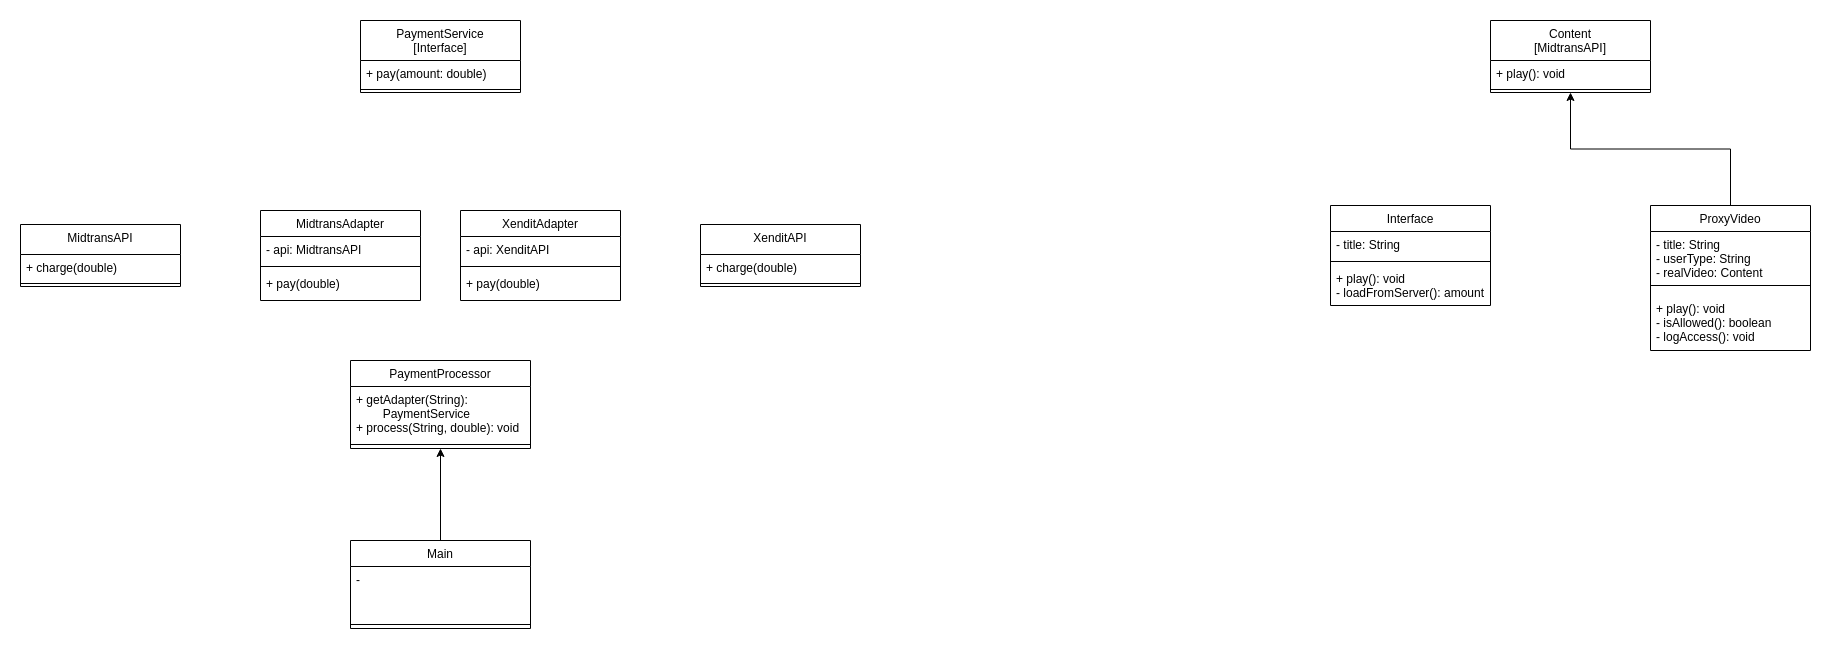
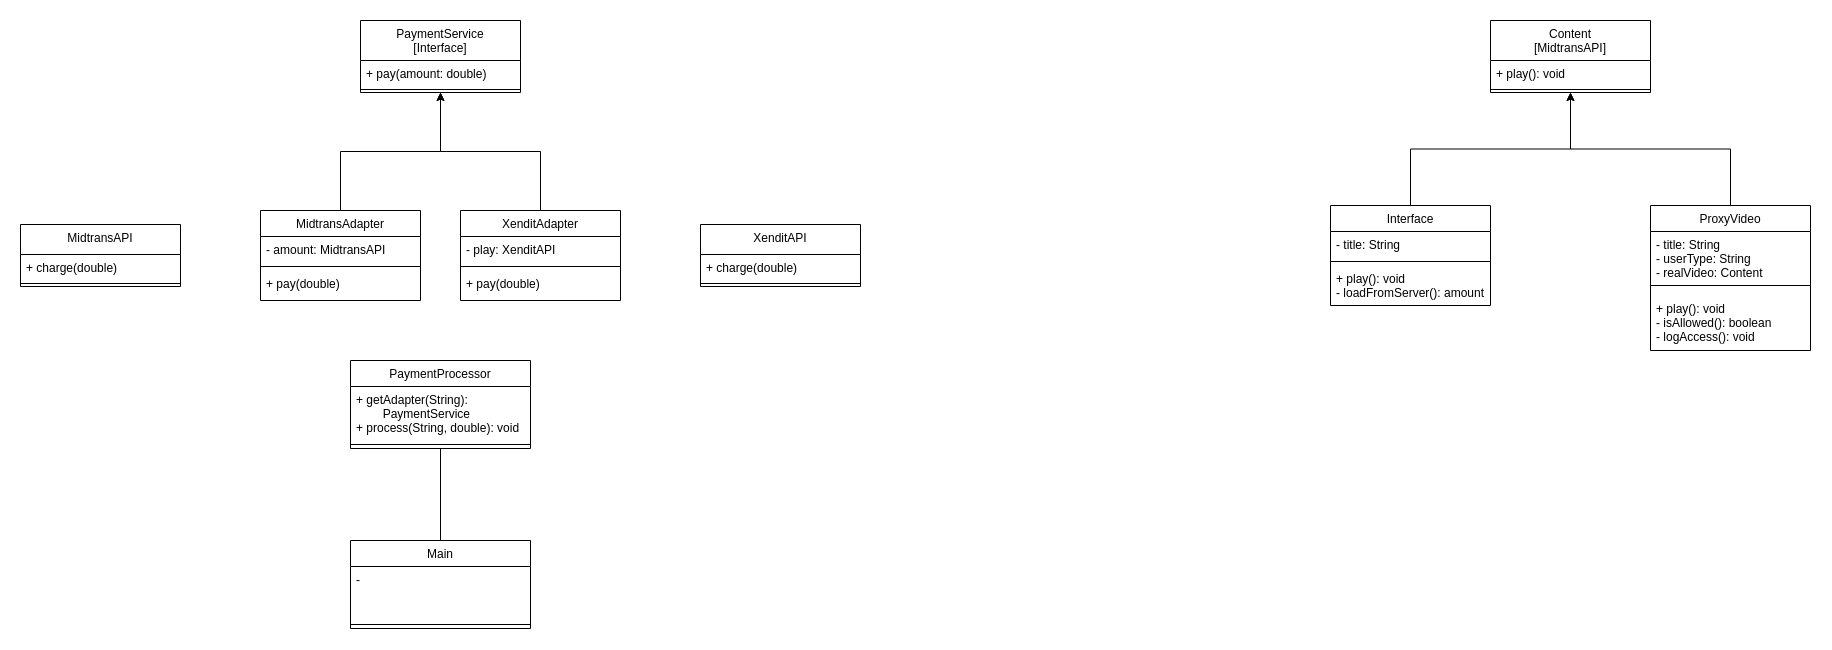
  <mxCell id="0" />
  <mxCell id="1" parent="0" />
  <mxCell id="2" value="PaymentService&#10;[Interface]" style="swimlane;fontStyle=0;align=center;verticalAlign=top;childLayout=stackLayout;horizontal=1;startSize=40;horizontalStack=0;resizeParent=1;resizeLast=0;collapsible=1;marginBottom=0;rounded=0;shadow=0;strokeWidth=1;" parent="1" vertex="1"><mxGeometry x="360" y="20" width="160" height="72" as="geometry"><mxRectangle x="550" y="140" width="160" height="26" as="alternateBounds" /></mxGeometry></mxCell>
  <mxCell id="3" value="+ pay(amount: double)" style="text;align=left;verticalAlign=top;spacingLeft=4;spacingRight=4;overflow=hidden;rotatable=0;points=[[0,0.5],[1,0.5]];portConstraint=eastwest;" parent="2" vertex="1"><mxGeometry y="40" width="160" height="26" as="geometry" /></mxCell>
  <mxCell id="4" value="" style="line;html=1;strokeWidth=1;align=left;verticalAlign=middle;spacingTop=-1;spacingLeft=3;spacingRight=3;rotatable=0;labelPosition=right;points=[];portConstraint=eastwest;" parent="2" vertex="1"><mxGeometry y="66" width="160" height="6" as="geometry" /></mxCell>
+ <mxCell id="5" style="edgeStyle=orthogonalEdgeStyle;rounded=0;orthogonalLoop=1;jettySize=auto;html=1;entryX=0.5;entryY=1;entryDx=0;entryDy=0;" edge="1" parent="1" source="6" target="2"><mxGeometry relative="1" as="geometry" /></mxCell>
  <mxCell id="6" value="MidtransAdapter" style="swimlane;fontStyle=0;align=center;verticalAlign=top;childLayout=stackLayout;horizontal=1;startSize=26;horizontalStack=0;resizeParent=1;resizeLast=0;collapsible=1;marginBottom=0;rounded=0;shadow=0;strokeWidth=1;" vertex="1" parent="1"><mxGeometry x="260" y="210" width="160" height="90" as="geometry"><mxRectangle x="230" y="140" width="160" height="26" as="alternateBounds" /></mxGeometry></mxCell>
- <mxCell id="7" value="- api: MidtransAPI" style="text;align=left;verticalAlign=top;spacingLeft=4;spacingRight=4;overflow=hidden;rotatable=0;points=[[0,0.5],[1,0.5]];portConstraint=eastwest;" vertex="1" parent="6"><mxGeometry y="26" width="160" height="26" as="geometry" /></mxCell>
+ <mxCell id="7" value="- amount: MidtransAPI" style="text;align=left;verticalAlign=top;spacingLeft=4;spacingRight=4;overflow=hidden;rotatable=0;points=[[0,0.5],[1,0.5]];portConstraint=eastwest;" vertex="1" parent="6"><mxGeometry y="26" width="160" height="26" as="geometry" /></mxCell>
  <mxCell id="8" value="" style="line;html=1;strokeWidth=1;align=left;verticalAlign=middle;spacingTop=-1;spacingLeft=3;spacingRight=3;rotatable=0;labelPosition=right;points=[];portConstraint=eastwest;" vertex="1" parent="6"><mxGeometry y="52" width="160" height="8" as="geometry" /></mxCell>
  <mxCell id="9" value="+ pay(double)" style="text;align=left;verticalAlign=top;spacingLeft=4;spacingRight=4;overflow=hidden;rotatable=0;points=[[0,0.5],[1,0.5]];portConstraint=eastwest;" vertex="1" parent="6"><mxGeometry y="60" width="160" height="26" as="geometry" /></mxCell>
+ <mxCell id="10" style="edgeStyle=orthogonalEdgeStyle;rounded=0;orthogonalLoop=1;jettySize=auto;html=1;entryX=0.5;entryY=1;entryDx=0;entryDy=0;" edge="1" parent="1" source="11" target="2"><mxGeometry relative="1" as="geometry" /></mxCell>
  <mxCell id="11" value="XenditAdapter" style="swimlane;fontStyle=0;align=center;verticalAlign=top;childLayout=stackLayout;horizontal=1;startSize=26;horizontalStack=0;resizeParent=1;resizeLast=0;collapsible=1;marginBottom=0;rounded=0;shadow=0;strokeWidth=1;" vertex="1" parent="1"><mxGeometry x="460" y="210" width="160" height="90" as="geometry"><mxRectangle x="230" y="140" width="160" height="26" as="alternateBounds" /></mxGeometry></mxCell>
- <mxCell id="12" value="- api: XenditAPI" style="text;align=left;verticalAlign=top;spacingLeft=4;spacingRight=4;overflow=hidden;rotatable=0;points=[[0,0.5],[1,0.5]];portConstraint=eastwest;" vertex="1" parent="11"><mxGeometry y="26" width="160" height="26" as="geometry" /></mxCell>
+ <mxCell id="12" value="- play: XenditAPI" style="text;align=left;verticalAlign=top;spacingLeft=4;spacingRight=4;overflow=hidden;rotatable=0;points=[[0,0.5],[1,0.5]];portConstraint=eastwest;" vertex="1" parent="11"><mxGeometry y="26" width="160" height="26" as="geometry" /></mxCell>
  <mxCell id="13" value="" style="line;html=1;strokeWidth=1;align=left;verticalAlign=middle;spacingTop=-1;spacingLeft=3;spacingRight=3;rotatable=0;labelPosition=right;points=[];portConstraint=eastwest;" vertex="1" parent="11"><mxGeometry y="52" width="160" height="8" as="geometry" /></mxCell>
  <mxCell id="14" value="+ pay(double)" style="text;align=left;verticalAlign=top;spacingLeft=4;spacingRight=4;overflow=hidden;rotatable=0;points=[[0,0.5],[1,0.5]];portConstraint=eastwest;" vertex="1" parent="11"><mxGeometry y="60" width="160" height="26" as="geometry" /></mxCell>
  <mxCell id="15" value="PaymentProcessor" style="swimlane;fontStyle=0;align=center;verticalAlign=top;childLayout=stackLayout;horizontal=1;startSize=26;horizontalStack=0;resizeParent=1;resizeLast=0;collapsible=1;marginBottom=0;rounded=0;shadow=0;strokeWidth=1;" vertex="1" parent="1"><mxGeometry x="350" y="360" width="180" height="88" as="geometry"><mxRectangle x="340" y="380" width="170" height="26" as="alternateBounds" /></mxGeometry></mxCell>
  <mxCell id="16" value="+ getAdapter(String):&#10;        PaymentService&#10;+ process(String, double): void" style="text;align=left;verticalAlign=top;spacingLeft=4;spacingRight=4;overflow=hidden;rotatable=0;points=[[0,0.5],[1,0.5]];portConstraint=eastwest;" vertex="1" parent="15"><mxGeometry y="26" width="180" height="54" as="geometry" /></mxCell>
  <mxCell id="17" value="" style="line;html=1;strokeWidth=1;align=left;verticalAlign=middle;spacingTop=-1;spacingLeft=3;spacingRight=3;rotatable=0;labelPosition=right;points=[];portConstraint=eastwest;" vertex="1" parent="15"><mxGeometry y="80" width="180" height="8" as="geometry" /></mxCell>
- <mxCell id="18" style="edgeStyle=orthogonalEdgeStyle;rounded=0;orthogonalLoop=1;jettySize=auto;html=1;exitX=0.5;exitY=0;exitDx=0;exitDy=0;entryX=0.5;entryY=1;entryDx=0;entryDy=0;" edge="1" parent="1" source="19" target="15"><mxGeometry relative="1" as="geometry" /></mxCell>
+ <mxCell id="18" style="edgeStyle=orthogonalEdgeStyle;rounded=0;orthogonalLoop=1;jettySize=auto;html=1;exitX=0.5;exitY=0;exitDx=0;exitDy=0;entryX=0.5;entryY=1;entryDx=0;entryDy=0;endArrow=none;" edge="1" parent="1" source="19" target="15"><mxGeometry relative="1" as="geometry" /></mxCell>
  <mxCell id="19" value="Main" style="swimlane;fontStyle=0;align=center;verticalAlign=top;childLayout=stackLayout;horizontal=1;startSize=26;horizontalStack=0;resizeParent=1;resizeLast=0;collapsible=1;marginBottom=0;rounded=0;shadow=0;strokeWidth=1;" vertex="1" parent="1"><mxGeometry x="350" y="540" width="180" height="88" as="geometry"><mxRectangle x="340" y="380" width="170" height="26" as="alternateBounds" /></mxGeometry></mxCell>
  <mxCell id="20" value="-" style="text;align=left;verticalAlign=top;spacingLeft=4;spacingRight=4;overflow=hidden;rotatable=0;points=[[0,0.5],[1,0.5]];portConstraint=eastwest;" vertex="1" parent="19"><mxGeometry y="26" width="180" height="54" as="geometry" /></mxCell>
  <mxCell id="21" value="" style="line;html=1;strokeWidth=1;align=left;verticalAlign=middle;spacingTop=-1;spacingLeft=3;spacingRight=3;rotatable=0;labelPosition=right;points=[];portConstraint=eastwest;" vertex="1" parent="19"><mxGeometry y="80" width="180" height="8" as="geometry" /></mxCell>
  <mxCell id="22" value="MidtransAPI" style="swimlane;fontStyle=0;align=center;verticalAlign=top;childLayout=stackLayout;horizontal=1;startSize=30;horizontalStack=0;resizeParent=1;resizeLast=0;collapsible=1;marginBottom=0;rounded=0;shadow=0;strokeWidth=1;" vertex="1" parent="1"><mxGeometry x="20" y="224" width="160" height="62" as="geometry"><mxRectangle x="550" y="140" width="160" height="26" as="alternateBounds" /></mxGeometry></mxCell>
  <mxCell id="23" value="+ charge(double)" style="text;align=left;verticalAlign=top;spacingLeft=4;spacingRight=4;overflow=hidden;rotatable=0;points=[[0,0.5],[1,0.5]];portConstraint=eastwest;" vertex="1" parent="22"><mxGeometry y="30" width="160" height="26" as="geometry" /></mxCell>
  <mxCell id="24" value="" style="line;html=1;strokeWidth=1;align=left;verticalAlign=middle;spacingTop=-1;spacingLeft=3;spacingRight=3;rotatable=0;labelPosition=right;points=[];portConstraint=eastwest;" vertex="1" parent="22"><mxGeometry y="56" width="160" height="6" as="geometry" /></mxCell>
  <mxCell id="25" value="XenditAPI" style="swimlane;fontStyle=0;align=center;verticalAlign=top;childLayout=stackLayout;horizontal=1;startSize=30;horizontalStack=0;resizeParent=1;resizeLast=0;collapsible=1;marginBottom=0;rounded=0;shadow=0;strokeWidth=1;" vertex="1" parent="1"><mxGeometry x="700" y="224" width="160" height="62" as="geometry"><mxRectangle x="550" y="140" width="160" height="26" as="alternateBounds" /></mxGeometry></mxCell>
  <mxCell id="26" value="+ charge(double)" style="text;align=left;verticalAlign=top;spacingLeft=4;spacingRight=4;overflow=hidden;rotatable=0;points=[[0,0.5],[1,0.5]];portConstraint=eastwest;" vertex="1" parent="25"><mxGeometry y="30" width="160" height="26" as="geometry" /></mxCell>
  <mxCell id="27" value="" style="line;html=1;strokeWidth=1;align=left;verticalAlign=middle;spacingTop=-1;spacingLeft=3;spacingRight=3;rotatable=0;labelPosition=right;points=[];portConstraint=eastwest;" vertex="1" parent="25"><mxGeometry y="56" width="160" height="6" as="geometry" /></mxCell>
  <mxCell id="28" value="Content&#10;[MidtransAPI]" style="swimlane;fontStyle=0;align=center;verticalAlign=top;childLayout=stackLayout;horizontal=1;startSize=40;horizontalStack=0;resizeParent=1;resizeLast=0;collapsible=1;marginBottom=0;rounded=0;shadow=0;strokeWidth=1;" vertex="1" parent="1"><mxGeometry x="1490" y="20" width="160" height="72" as="geometry"><mxRectangle x="550" y="140" width="160" height="26" as="alternateBounds" /></mxGeometry></mxCell>
  <mxCell id="29" value="+ play(): void" style="text;align=left;verticalAlign=top;spacingLeft=4;spacingRight=4;overflow=hidden;rotatable=0;points=[[0,0.5],[1,0.5]];portConstraint=eastwest;" vertex="1" parent="28"><mxGeometry y="40" width="160" height="26" as="geometry" /></mxCell>
  <mxCell id="30" value="" style="line;html=1;strokeWidth=1;align=left;verticalAlign=middle;spacingTop=-1;spacingLeft=3;spacingRight=3;rotatable=0;labelPosition=right;points=[];portConstraint=eastwest;" vertex="1" parent="28"><mxGeometry y="66" width="160" height="6" as="geometry" /></mxCell>
+ <mxCell id="31" style="edgeStyle=orthogonalEdgeStyle;rounded=0;orthogonalLoop=1;jettySize=auto;html=1;entryX=0.5;entryY=1;entryDx=0;entryDy=0;" edge="1" parent="1" source="32" target="28"><mxGeometry relative="1" as="geometry" /></mxCell>
  <mxCell id="32" value="Interface" style="swimlane;fontStyle=0;align=center;verticalAlign=top;childLayout=stackLayout;horizontal=1;startSize=26;horizontalStack=0;resizeParent=1;resizeLast=0;collapsible=1;marginBottom=0;rounded=0;shadow=0;strokeWidth=1;" vertex="1" parent="1"><mxGeometry x="1330" y="205" width="160" height="100" as="geometry"><mxRectangle x="230" y="140" width="160" height="26" as="alternateBounds" /></mxGeometry></mxCell>
  <mxCell id="33" value="- title: String" style="text;align=left;verticalAlign=top;spacingLeft=4;spacingRight=4;overflow=hidden;rotatable=0;points=[[0,0.5],[1,0.5]];portConstraint=eastwest;" vertex="1" parent="32"><mxGeometry y="26" width="160" height="26" as="geometry" /></mxCell>
  <mxCell id="34" value="" style="line;html=1;strokeWidth=1;align=left;verticalAlign=middle;spacingTop=-1;spacingLeft=3;spacingRight=3;rotatable=0;labelPosition=right;points=[];portConstraint=eastwest;" vertex="1" parent="32"><mxGeometry y="52" width="160" height="8" as="geometry" /></mxCell>
  <mxCell id="35" value="+ play(): void&#10;- loadFromServer(): amount" style="text;align=left;verticalAlign=top;spacingLeft=4;spacingRight=4;overflow=hidden;rotatable=0;points=[[0,0.5],[1,0.5]];portConstraint=eastwest;" vertex="1" parent="32"><mxGeometry y="60" width="160" height="40" as="geometry" /></mxCell>
  <mxCell id="36" style="edgeStyle=orthogonalEdgeStyle;rounded=0;orthogonalLoop=1;jettySize=auto;html=1;entryX=0.5;entryY=1;entryDx=0;entryDy=0;" edge="1" parent="1" source="37" target="28"><mxGeometry relative="1" as="geometry" /></mxCell>
  <mxCell id="37" value="ProxyVideo" style="swimlane;fontStyle=0;align=center;verticalAlign=top;childLayout=stackLayout;horizontal=1;startSize=26;horizontalStack=0;resizeParent=1;resizeLast=0;collapsible=1;marginBottom=0;rounded=0;shadow=0;strokeWidth=1;" vertex="1" parent="1"><mxGeometry x="1650" y="205" width="160" height="145" as="geometry"><mxRectangle x="230" y="140" width="160" height="26" as="alternateBounds" /></mxGeometry></mxCell>
  <mxCell id="38" value="- title: String&#10;- userType: String&#10;- realVideo: Content" style="text;align=left;verticalAlign=top;spacingLeft=4;spacingRight=4;overflow=hidden;rotatable=0;points=[[0,0.5],[1,0.5]];portConstraint=eastwest;" vertex="1" parent="37"><mxGeometry y="26" width="160" height="44" as="geometry" /></mxCell>
  <mxCell id="39" value="" style="line;html=1;strokeWidth=1;align=left;verticalAlign=middle;spacingTop=-1;spacingLeft=3;spacingRight=3;rotatable=0;labelPosition=right;points=[];portConstraint=eastwest;" vertex="1" parent="37"><mxGeometry y="70" width="160" height="20" as="geometry" /></mxCell>
  <mxCell id="40" value="+ play(): void&#10;- isAllowed(): boolean&#10;- logAccess(): void" style="text;align=left;verticalAlign=top;spacingLeft=4;spacingRight=4;overflow=hidden;rotatable=0;points=[[0,0.5],[1,0.5]];portConstraint=eastwest;" vertex="1" parent="37"><mxGeometry y="90" width="160" height="52" as="geometry" /></mxCell>
